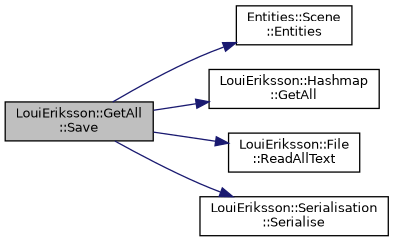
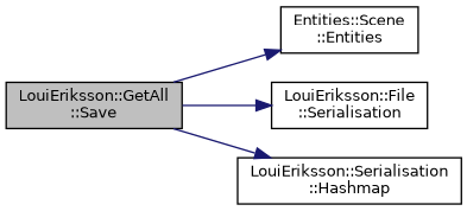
  digraph {
    rankdir=LR
    node [color=black fillcolor=white fontname=Helvetica fontsize=10 shape=record style=filled]
    edge [color=midnightblue fontname=Helvetica fontsize=10 labelfontname=Helvetica labelfontsize=10 style=solid]
    n1 [fillcolor=grey75 fontcolor=black height=0.2 label="LouiEriksson::GetAll\l::Save" width=0.4]
    n2 [height=0.2 label="Entities::Scene\l::Entities" width=0.4]
-   n3 [height=0.2 label="LouiEriksson::Hashmap\l::GetAll" width=0.4]
-   n4 [height=0.2 label="LouiEriksson::File\l::ReadAllText" width=0.4]
-   n5 [height=0.2 label="LouiEriksson::Serialisation\l::Serialise" width=0.4]
+   n4 [height=0.2 label="LouiEriksson::File\l::Serialisation" width=0.4]
+   n5 [height=0.2 label="LouiEriksson::Serialisation\l::Hashmap" width=0.4]
    n1 -> n2
-   n1 -> n3
    n1 -> n4
    n1 -> n5
  }
